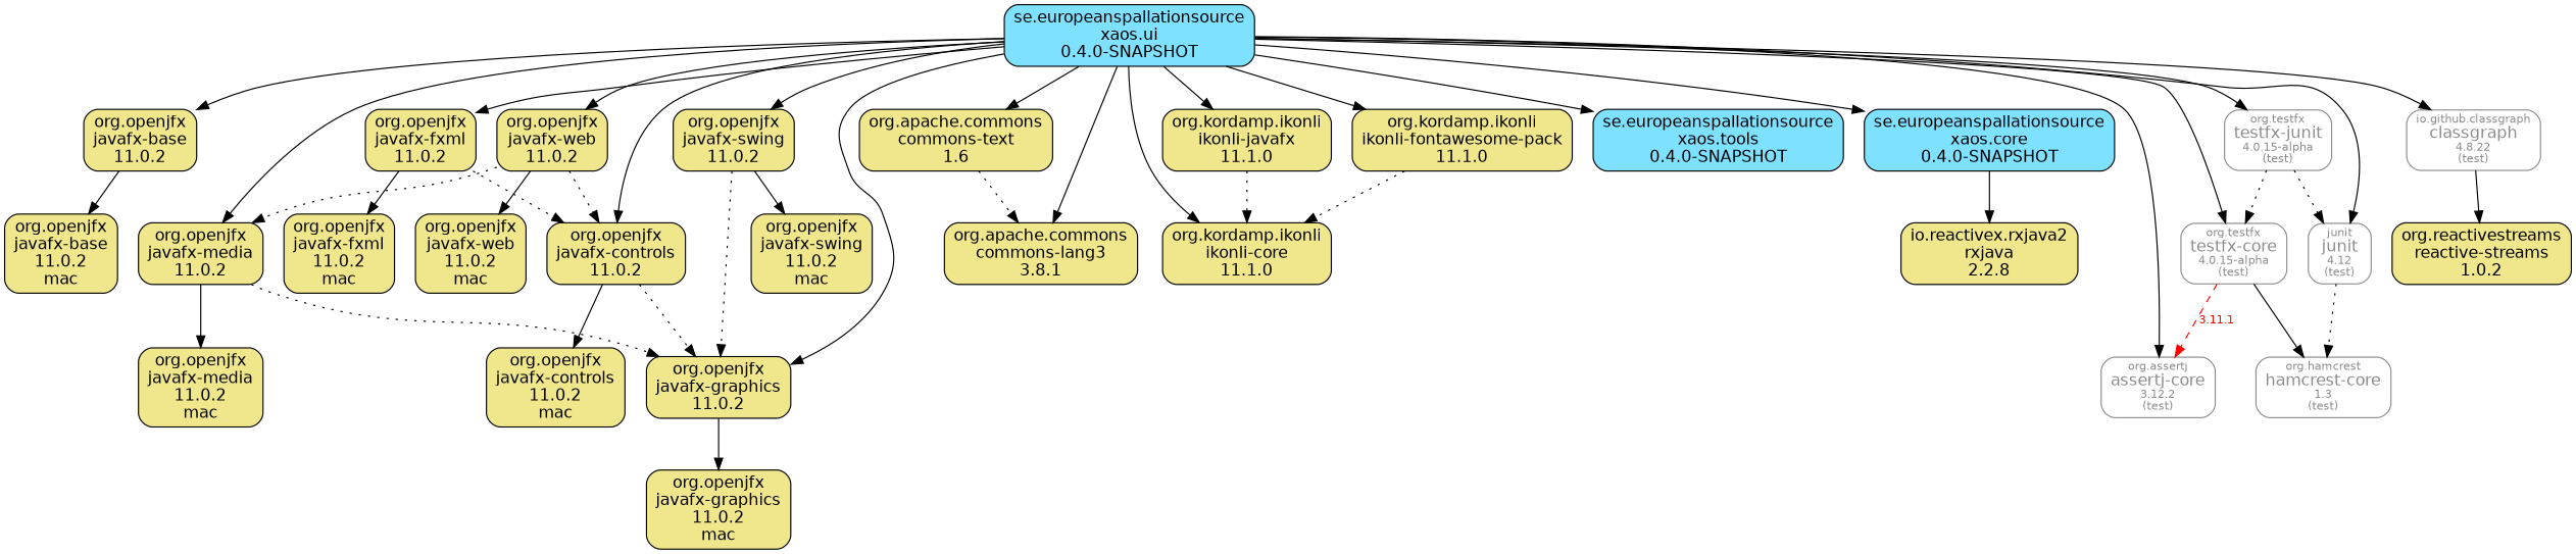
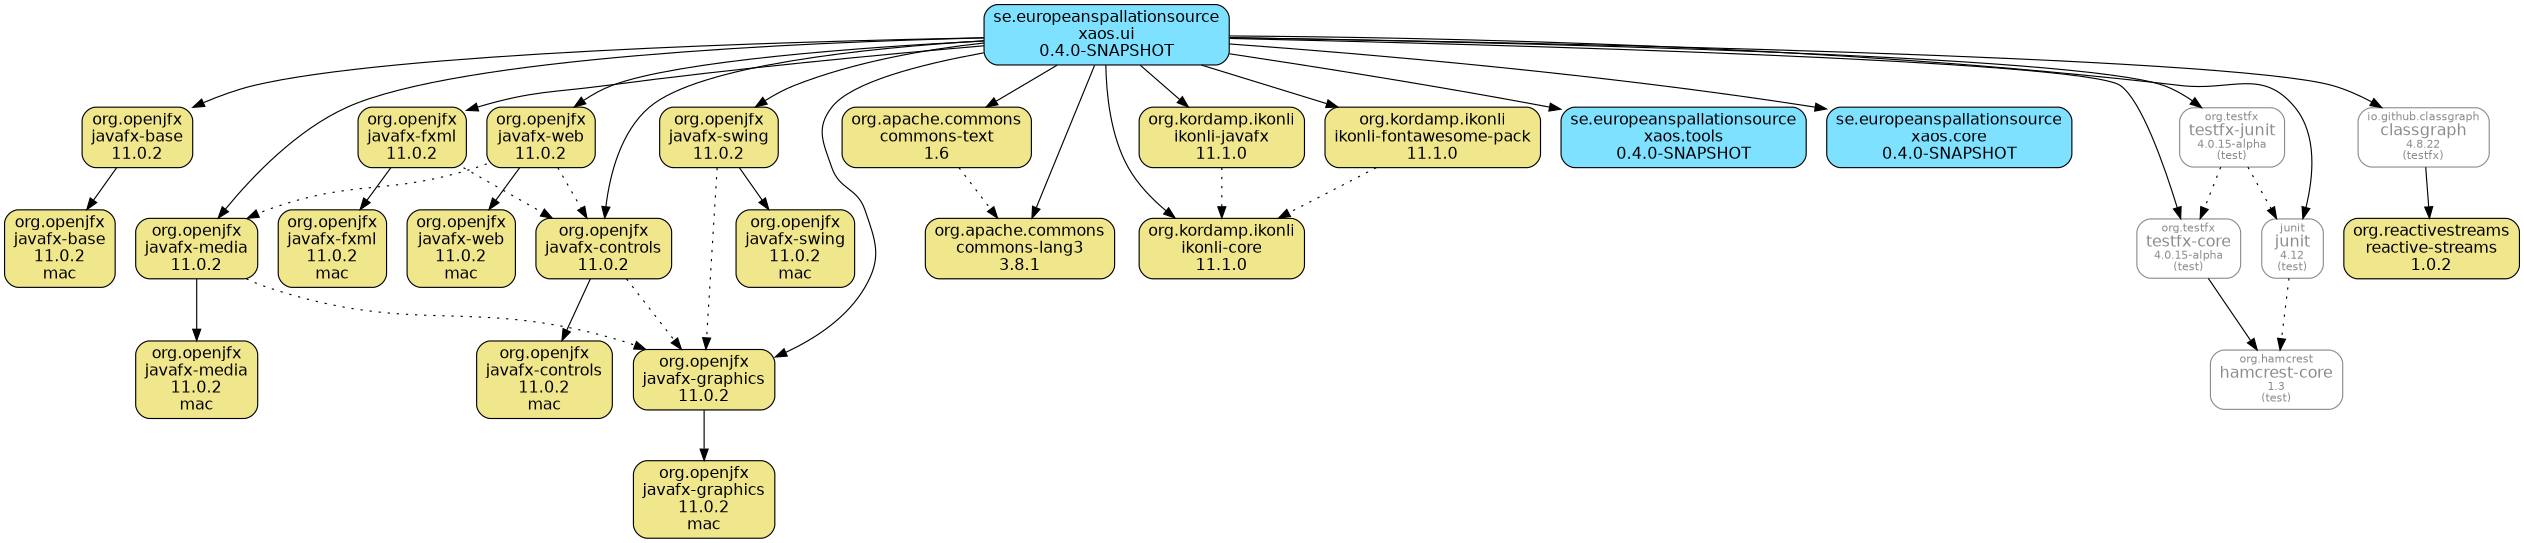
  digraph {
    node [fillcolor=khaki fontname=Helvetica fontsize=14 shape=box style="rounded, filled"]
    edge [fontname=Helvetica fontsize=10]
    n1 [label=<org.openjfx<br/>javafx-base<br/>11.0.2>]
    n2 [label=<org.openjfx<br/>javafx-base<br/>11.0.2<br/>mac>]
    n3 [fillcolor="#7DE1FF" label=<se.europeanspallationsource<br/>xaos.ui<br/>0.4.0-SNAPSHOT>]
    n4 [label=<org.openjfx<br/>javafx-controls<br/>11.0.2>]
    n5 [label=<org.openjfx<br/>javafx-graphics<br/>11.0.2>]
    n6 [label=<org.openjfx<br/>javafx-fxml<br/>11.0.2>]
    n7 [label=<org.openjfx<br/>javafx-media<br/>11.0.2>]
    n8 [label=<org.openjfx<br/>javafx-swing<br/>11.0.2>]
    n9 [label=<org.openjfx<br/>javafx-web<br/>11.0.2>]
    n10 [label=<org.apache.commons<br/>commons-lang3<br/>3.8.1>]
    n11 [label=<org.apache.commons<br/>commons-text<br/>1.6>]
    n12 [label=<org.kordamp.ikonli<br/>ikonli-core<br/>11.1.0>]
    n13 [label=<org.kordamp.ikonli<br/>ikonli-javafx<br/>11.1.0>]
    n14 [label=<org.kordamp.ikonli<br/>ikonli-fontawesome-pack<br/>11.1.0>]
    n15 [fillcolor="#7DE1FF" label=<se.europeanspallationsource<br/>xaos.tools<br/>0.4.0-SNAPSHOT>]
    n16 [fillcolor="#7DE1FF" label=<se.europeanspallationsource<br/>xaos.core<br/>0.4.0-SNAPSHOT>]
    n17 [color=grey55 fontcolor=grey55 label=<<font color="grey55" point-size="10">org.testfx</font><br/>testfx-core<font color="grey55" point-size="10"><br/>4.0.15-alpha</font><font color="grey55" point-size="10"><br/>(test)</font>> style=rounded fillcolor=""]
-   n18 [color=grey55 fontcolor=grey55 label=<<font color="grey55" point-size="10">org.assertj</font><br/>assertj-core<font color="grey55" point-size="10"><br/>3.12.2</font><font color="grey55" point-size="10"><br/>(test)</font>> style=rounded fillcolor=""]
    n19 [color=grey55 fontcolor=grey55 label=<<font color="grey55" point-size="10">org.testfx</font><br/>testfx-junit<font color="grey55" point-size="10"><br/>4.0.15-alpha</font><font color="grey55" point-size="10"><br/>(test)</font>> style=rounded fillcolor=""]
    n20 [color=grey55 fontcolor=grey55 label=<<font color="grey55" point-size="10">junit</font><br/>junit<font color="grey55" point-size="10"><br/>4.12</font><font color="grey55" point-size="10"><br/>(test)</font>> style=rounded fillcolor=""]
-   n21 [color=grey55 fontcolor=grey55 label=<<font color="grey55" point-size="10">io.github.classgraph</font><br/>classgraph<font color="grey55" point-size="10"><br/>4.8.22</font><font color="grey55" point-size="10"><br/>(test)</font>> style=rounded fillcolor=""]
+   n21 [color=grey55 fontcolor=grey55 label=<<font color="grey55" point-size="10">io.github.classgraph</font><br/>classgraph<font color="grey55" point-size="10"><br/>4.8.22</font><font color="grey55" point-size="10"><br/>(testfx)</font>> style=rounded fillcolor=""]
    n22 [label=<org.openjfx<br/>javafx-controls<br/>11.0.2<br/>mac>]
    n23 [label=<org.openjfx<br/>javafx-graphics<br/>11.0.2<br/>mac>]
    n24 [label=<org.openjfx<br/>javafx-fxml<br/>11.0.2<br/>mac>]
    n25 [label=<org.openjfx<br/>javafx-media<br/>11.0.2<br/>mac>]
    n26 [label=<org.openjfx<br/>javafx-swing<br/>11.0.2<br/>mac>]
    n27 [label=<org.openjfx<br/>javafx-web<br/>11.0.2<br/>mac>]
-   n28 [label=<io.reactivex.rxjava2<br/>rxjava<br/>2.2.8>]
    n29 [color=grey55 fontcolor=grey55 label=<<font color="grey55" point-size="10">org.hamcrest</font><br/>hamcrest-core<font color="grey55" point-size="10"><br/>1.3</font><font color="grey55" point-size="10"><br/>(test)</font>> style=rounded fillcolor=""]
    n30 [label=<org.reactivestreams<br/>reactive-streams<br/>1.0.2>]
    n1 -> n2
    n3 -> n1
    n3 -> n4
    n3 -> n5
    n3 -> n6
    n3 -> n7
    n3 -> n8
    n3 -> n9
    n3 -> n10
    n3 -> n11
    n3 -> n12
    n3 -> n13
    n3 -> n14
    n3 -> n15
    n3 -> n16
    n3 -> n17
-   n3 -> n18
    n3 -> n19
    n3 -> n20
    n3 -> n21
    n4 -> n5 [style=dotted]
    n4 -> n22
    n5 -> n23
    n6 -> n4 [style=dotted]
    n6 -> n24
    n7 -> n5 [style=dotted]
    n7 -> n25
    n8 -> n5 [style=dotted]
    n8 -> n26
    n9 -> n4 [style=dotted]
    n9 -> n7 [style=dotted]
    n9 -> n27
    n11 -> n10 [style=dotted]
    n13 -> n12 [style=dotted]
    n14 -> n12 [style=dotted]
-   n16 -> n28
-   n17 -> n18 [color=red fontcolor=red label="3.11.1" style=dashed]
    n17 -> n29
    n19 -> n17 [style=dotted]
    n19 -> n20 [style=dotted]
    n20 -> n29 [style=dotted]
    n21 -> n30
  }
